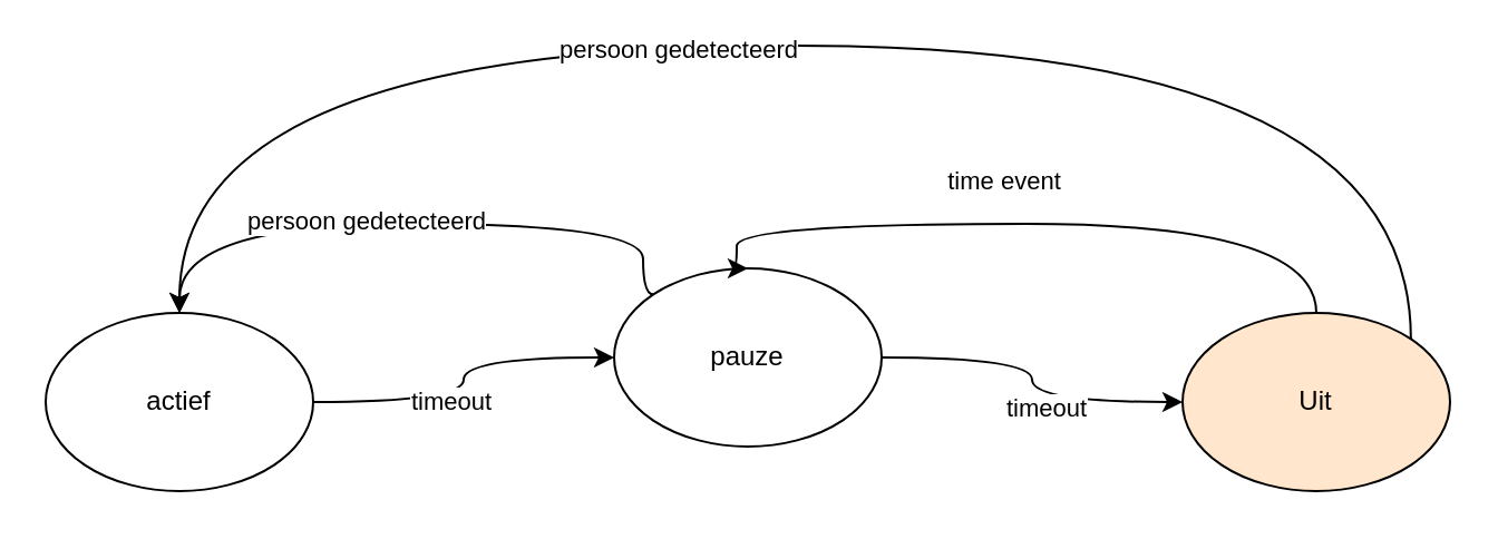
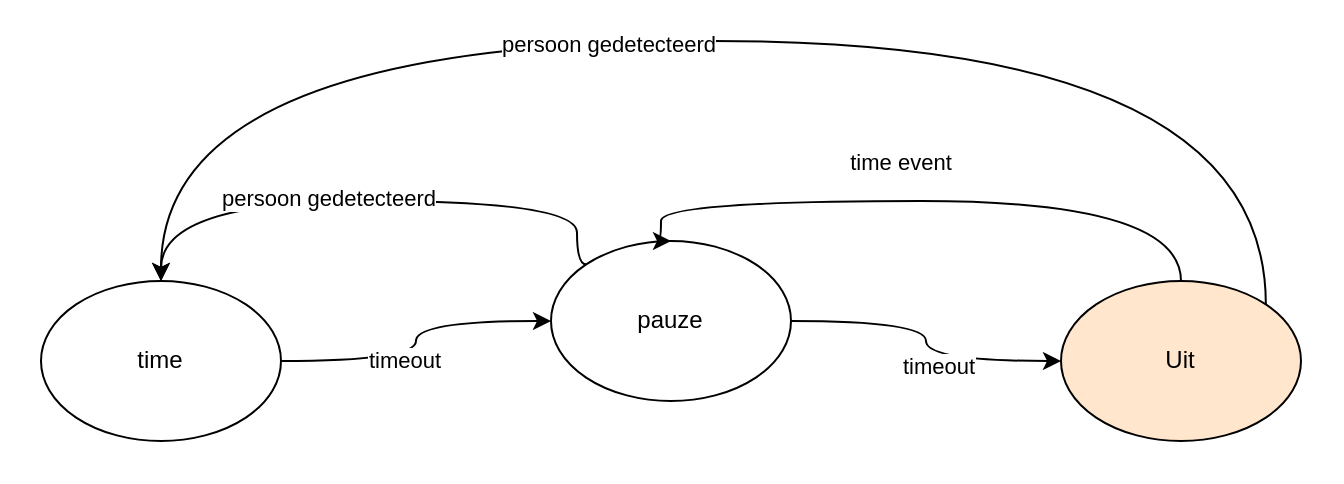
  <mxCell id="0" />
  <mxCell id="1" parent="0" />
  <mxCell id="2" style="edgeStyle=orthogonalEdgeStyle;curved=1;rounded=0;orthogonalLoop=1;jettySize=auto;html=1;entryX=0;entryY=0.5;entryDx=0;entryDy=0;" edge="1" parent="1" source="4" target="9"><mxGeometry relative="1" as="geometry" /></mxCell>
  <mxCell id="3" value="timeout" style="edgeLabel;html=1;align=center;verticalAlign=middle;resizable=0;points=[];" vertex="1" connectable="0" parent="2"><mxGeometry x="-0.215" y="1" relative="1" as="geometry"><mxPoint as="offset" /></mxGeometry></mxCell>
- <mxCell id="4" value="actief" style="ellipse;whiteSpace=wrap;html=1;" vertex="1" parent="1"><mxGeometry x="20" y="140" width="120" height="80" as="geometry" /></mxCell>
+ <mxCell id="4" value="time" style="ellipse;whiteSpace=wrap;html=1;" vertex="1" parent="1"><mxGeometry x="20" y="140" width="120" height="80" as="geometry" /></mxCell>
  <mxCell id="5" style="edgeStyle=orthogonalEdgeStyle;curved=1;rounded=0;orthogonalLoop=1;jettySize=auto;html=1;" edge="1" parent="1" source="9" target="14"><mxGeometry relative="1" as="geometry" /></mxCell>
  <mxCell id="6" value="timeout" style="edgeLabel;html=1;align=center;verticalAlign=middle;resizable=0;points=[];" vertex="1" connectable="0" parent="5"><mxGeometry x="0.2" y="-2" relative="1" as="geometry"><mxPoint as="offset" /></mxGeometry></mxCell>
  <mxCell id="7" style="edgeStyle=orthogonalEdgeStyle;curved=1;rounded=0;orthogonalLoop=1;jettySize=auto;html=1;entryX=0.5;entryY=0;entryDx=0;entryDy=0;exitX=0;exitY=0;exitDx=0;exitDy=0;" edge="1" parent="1" source="9" target="4"><mxGeometry relative="1" as="geometry"><Array as="points"><mxPoint x="288" y="100" /><mxPoint x="80" y="100" /></Array></mxGeometry></mxCell>
  <mxCell id="8" value="persoon gedetecteerd" style="edgeLabel;html=1;align=center;verticalAlign=middle;resizable=0;points=[];" vertex="1" connectable="0" parent="7"><mxGeometry x="0.131" y="-2" relative="1" as="geometry"><mxPoint as="offset" /></mxGeometry></mxCell>
  <mxCell id="9" value="pauze" style="ellipse;whiteSpace=wrap;html=1;" vertex="1" parent="1"><mxGeometry x="275" y="120" width="120" height="80" as="geometry" /></mxCell>
  <mxCell id="10" style="edgeStyle=orthogonalEdgeStyle;curved=1;rounded=0;orthogonalLoop=1;jettySize=auto;html=1;entryX=0.5;entryY=0;entryDx=0;entryDy=0;exitX=0.5;exitY=0;exitDx=0;exitDy=0;" edge="1" parent="1" source="14" target="9"><mxGeometry relative="1" as="geometry"><Array as="points"><mxPoint x="590" y="100" /><mxPoint x="330" y="100" /></Array></mxGeometry></mxCell>
  <mxCell id="11" value="time event" style="edgeLabel;html=1;align=center;verticalAlign=middle;resizable=0;points=[];" vertex="1" connectable="0" parent="10"><mxGeometry x="0.113" relative="1" as="geometry"><mxPoint y="-20" as="offset" /></mxGeometry></mxCell>
  <mxCell id="12" style="edgeStyle=orthogonalEdgeStyle;curved=1;rounded=0;orthogonalLoop=1;jettySize=auto;html=1;exitX=1;exitY=0;exitDx=0;exitDy=0;" edge="1" parent="1" source="14"><mxGeometry relative="1" as="geometry"><mxPoint x="80" y="140" as="targetPoint" /><Array as="points"><mxPoint x="632" y="20" /><mxPoint x="80" y="20" /></Array></mxGeometry></mxCell>
  <mxCell id="13" value="persoon gedetecteerd" style="edgeLabel;html=1;align=center;verticalAlign=middle;resizable=0;points=[];" vertex="1" connectable="0" parent="12"><mxGeometry x="0.147" y="1" relative="1" as="geometry"><mxPoint as="offset" /></mxGeometry></mxCell>
  <mxCell id="14" value="Uit" style="ellipse;whiteSpace=wrap;html=1;fillColor=#ffe6cc;" vertex="1" parent="1"><mxGeometry x="530" y="140" width="120" height="80" as="geometry" /></mxCell>
